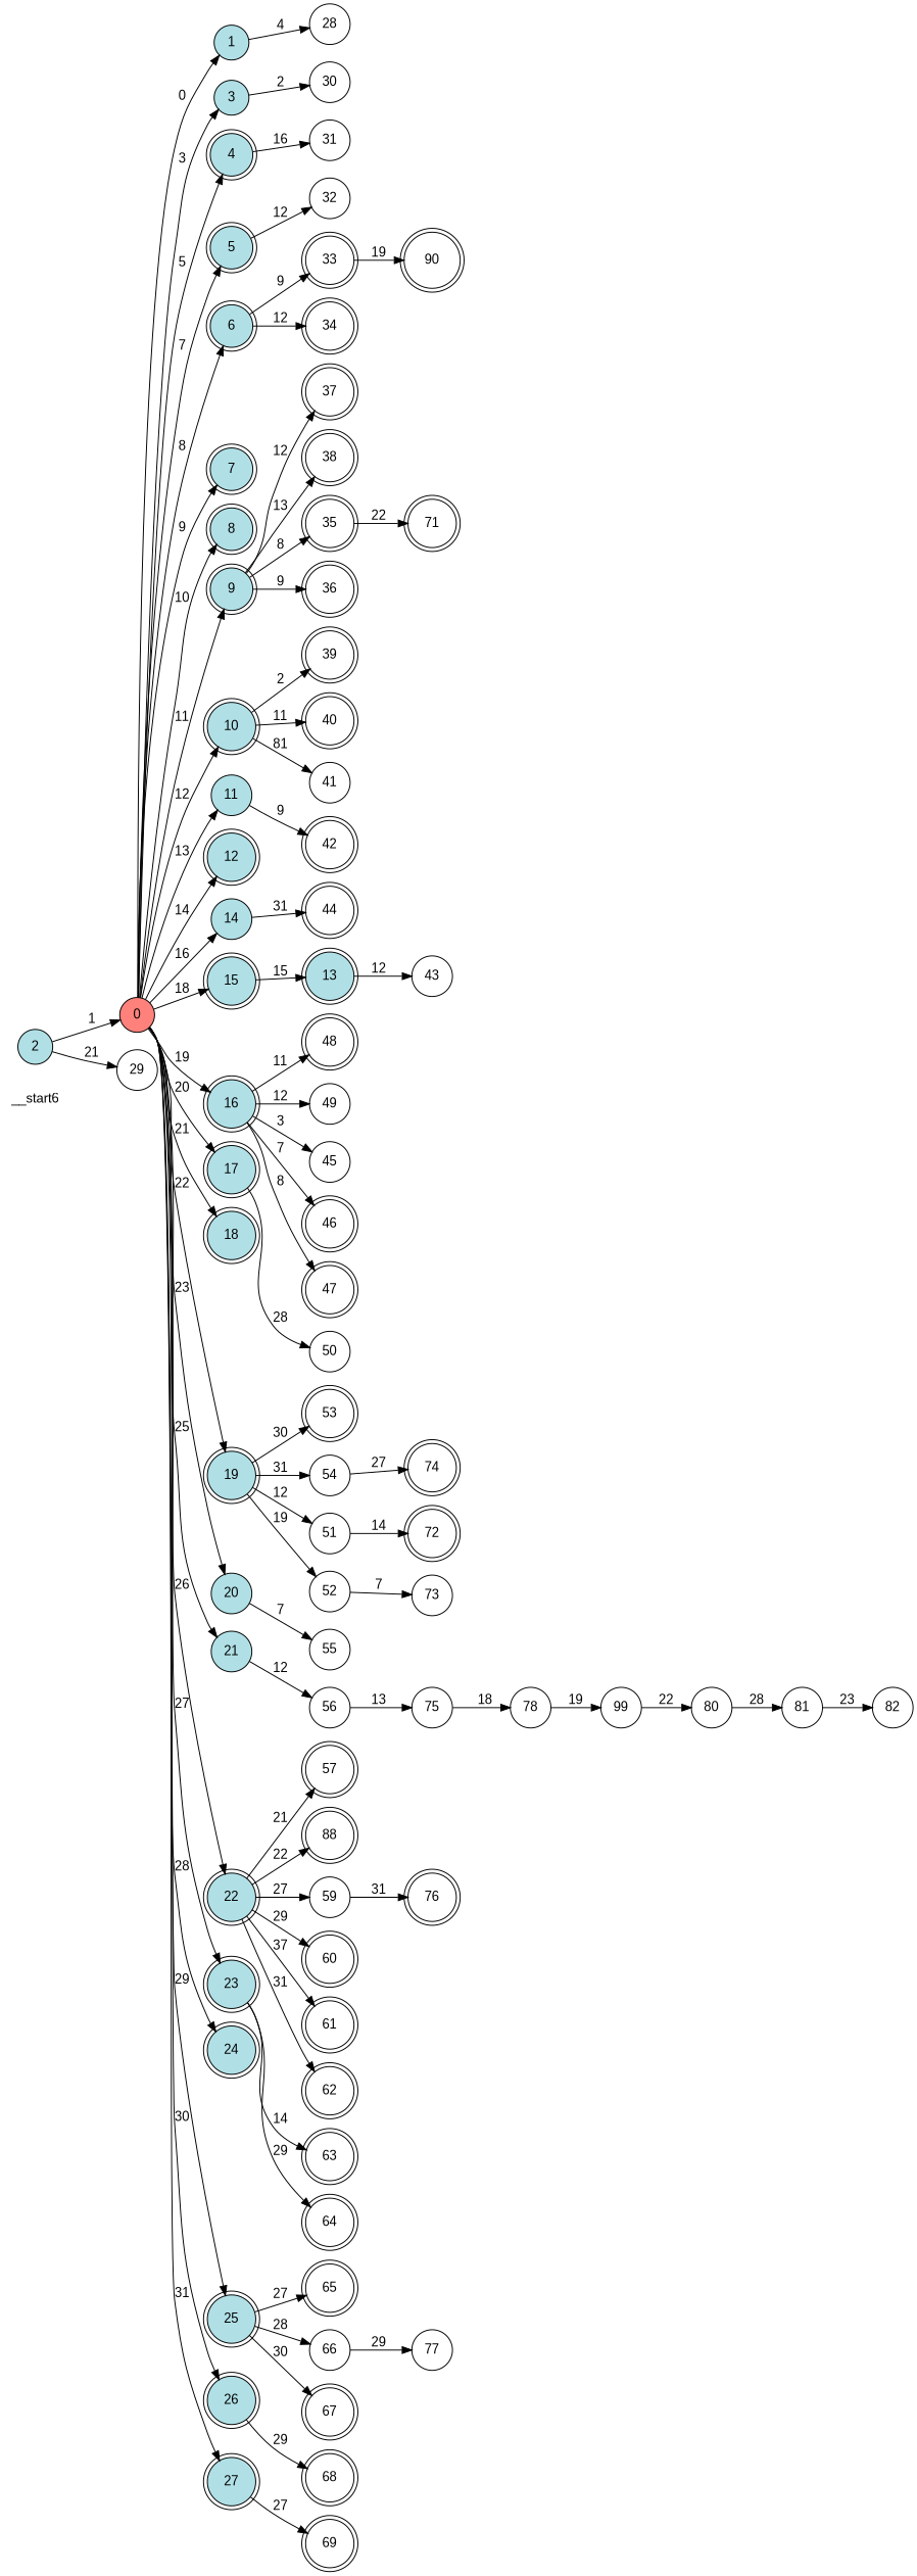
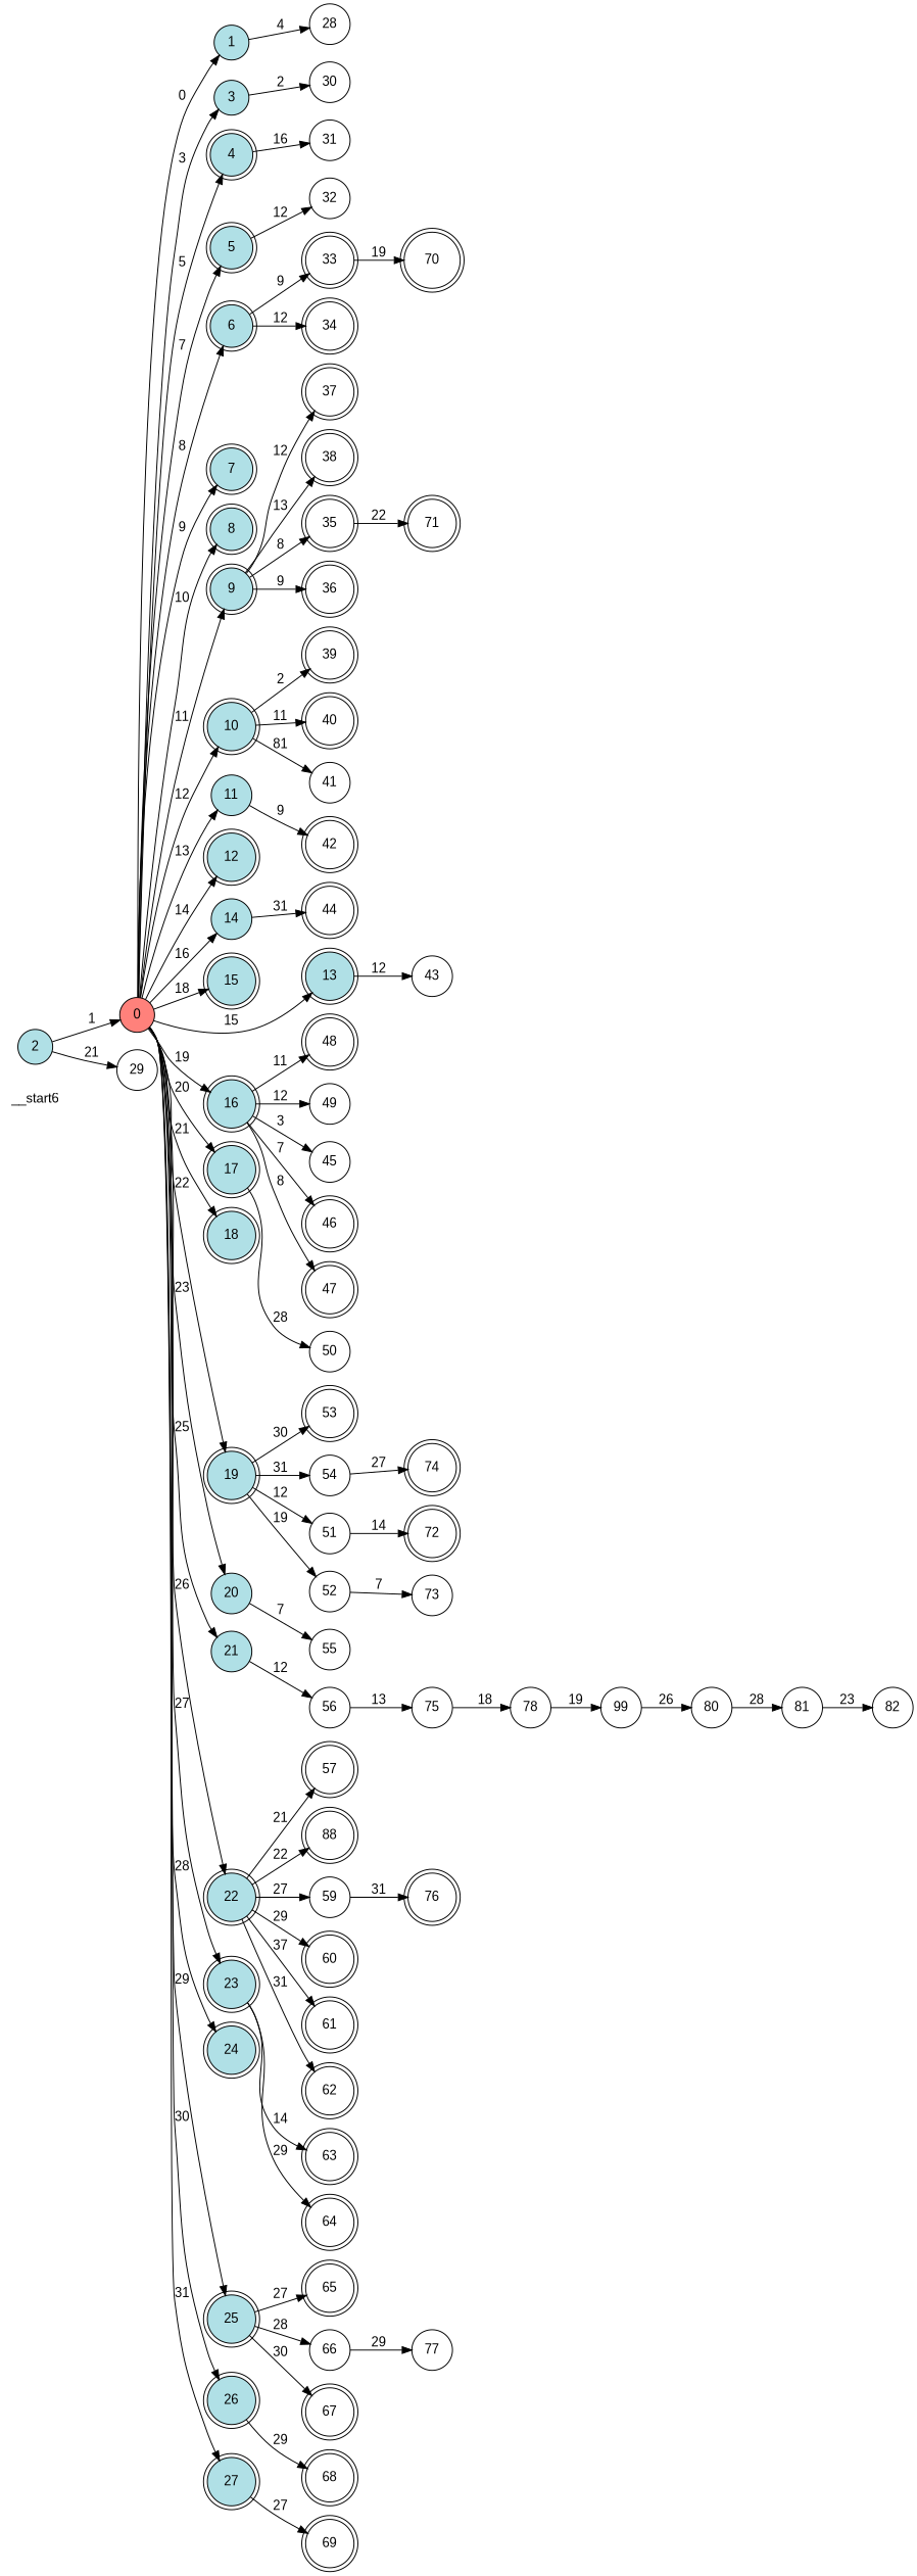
  digraph {
    fontname="Liberation Sans"
    rankdir=LR
    node [fontname="Liberation Sans" shape=doublecircle color=black fillcolor=white style="rounded,filled"]
    edge [fontname="Liberation Sans"]
    n1 [label=__start6 shape=none color="" fillcolor="" style=""]
    n2 [fillcolor="#ff817b" label=0 shape=circle style=filled]
    n3 [fillcolor=powderblue label=1 shape=circle style=filled]
    n4 [fillcolor=powderblue label=3 shape=circle style=filled]
    n5 [fillcolor=powderblue label=4]
    n6 [fillcolor=powderblue label=5]
    n7 [fillcolor=powderblue label=6]
    n8 [fillcolor=powderblue label=7]
    n9 [fillcolor=powderblue label=8]
    n10 [fillcolor=powderblue label=9]
    n11 [fillcolor=powderblue label=10]
    n12 [fillcolor=powderblue label=11 shape=circle style=filled]
    n13 [fillcolor=powderblue label=12]
    n14 [fillcolor=powderblue label=13]
    n15 [fillcolor=powderblue label=14 shape=circle style=filled]
    n16 [fillcolor=powderblue label=15]
    n17 [fillcolor=powderblue label=16]
    n18 [fillcolor=powderblue label=17]
    n19 [fillcolor=powderblue label=18]
    n20 [fillcolor=powderblue label=19]
    n21 [fillcolor=powderblue label=20 shape=circle style=filled]
    n22 [fillcolor=powderblue label=21 shape=circle style=filled]
    n23 [fillcolor=powderblue label=22]
    n24 [fillcolor=powderblue label=23]
    n25 [fillcolor=powderblue label=24]
    n26 [fillcolor=powderblue label=25]
    n27 [fillcolor=powderblue label=26]
    n28 [fillcolor=powderblue label=27]
    n29 [label=28 shape=circle style=filled]
    n30 [fillcolor=powderblue label=2 shape=circle style=filled]
    n31 [label=29 shape=circle style=filled]
    n32 [label=30 shape=circle style=filled]
    n33 [label=31 shape=circle style=filled]
    n34 [label=32 shape=circle style=filled]
    n35 [label=33]
    n36 [label=34]
    n37 [label=35]
    n38 [label=36]
    n39 [label=37]
    n40 [label=38]
    n41 [label=39]
    n42 [label=40]
    n43 [label=41 shape=circle style=filled]
    n44 [label=42]
    n45 [label=43 shape=circle style=filled]
    n46 [label=44]
    n47 [label=45 shape=circle style=filled]
    n48 [label=46]
    n49 [label=47]
    n50 [label=48]
    n51 [label=49 shape=circle style=filled]
    n52 [label=50 shape=circle style=filled]
    n53 [label=51 shape=circle style=filled]
    n54 [label=52 shape=circle style=filled]
    n55 [label=53]
    n56 [label=54 shape=circle style=filled]
    n57 [label=55 shape=circle style=filled]
    n58 [label=56 shape=circle style=filled]
    n59 [label=57]
    n60 [label=88]
    n61 [label=59 shape=circle style=filled]
    n62 [label=60]
    n63 [label=61]
    n64 [label=62]
    n65 [label=63]
    n66 [label=64]
    n67 [label=65]
    n68 [label=66 shape=circle style=filled]
    n69 [label=67]
    n70 [label=68]
    n71 [label=69]
-   n72 [label=90]
+   n72 [label=70]
    n73 [label=71]
    n74 [label=72]
    n75 [label=73 shape=circle style=filled]
    n76 [label=74]
    n77 [label=75 shape=circle style=filled]
    n78 [label=76]
    n79 [label=77 shape=circle style=filled]
    n80 [label=78 shape=circle style=filled]
    n81 [label=99 shape=circle style=filled]
    n82 [label=80 shape=circle style=filled]
    n83 [label=81 shape=circle style=filled]
    n84 [label=82 shape=circle style=filled]
    n2 -> n3 [label=0]
    n2 -> n4 [label=3]
    n2 -> n5 [label=5]
    n2 -> n6 [label=7]
    n2 -> n7 [label=8]
    n2 -> n8 [label=9]
    n2 -> n9 [label=10]
    n2 -> n10 [label=11]
    n2 -> n11 [label=12]
    n2 -> n12 [label=13]
    n2 -> n13 [label=14]
-   n16 -> n14 [label=15]
+   n2 -> n14 [label=15]
    n2 -> n15 [label=16]
    n2 -> n16 [label=18]
    n2 -> n17 [label=19]
    n2 -> n18 [label=20]
    n2 -> n19 [label=21]
    n2 -> n20 [label=22]
    n2 -> n21 [label=23]
    n2 -> n22 [label=25]
    n2 -> n23 [label=26]
    n2 -> n24 [label=27]
    n2 -> n25 [label=28]
    n2 -> n26 [label=29]
    n2 -> n27 [label=30]
    n2 -> n28 [label=31]
    n3 -> n29 [label=4]
    n4 -> n32 [label=2]
    n5 -> n33 [label=16]
    n6 -> n34 [label=12]
    n7 -> n35 [label=9]
    n7 -> n36 [label=12]
    n10 -> n37 [label=8]
    n10 -> n38 [label=9]
    n10 -> n39 [label=12]
    n10 -> n40 [label=13]
    n11 -> n41 [label=2]
    n11 -> n42 [label=11]
    n11 -> n43 [label=81]
    n12 -> n44 [label=9]
    n14 -> n45 [label=12]
    n15 -> n46 [label=31]
    n17 -> n47 [label=3]
    n17 -> n48 [label=7]
    n17 -> n49 [label=8]
    n17 -> n50 [label=11]
    n17 -> n51 [label=12]
    n18 -> n52 [label=28]
    n20 -> n53 [label=12]
    n20 -> n54 [label=19]
    n20 -> n55 [label=30]
    n20 -> n56 [label=31]
    n21 -> n57 [label=7]
    n22 -> n58 [label=12]
    n23 -> n59 [label=21]
    n23 -> n60 [label=22]
    n23 -> n61 [label=27]
    n23 -> n62 [label=29]
    n23 -> n63 [label=37]
    n23 -> n64 [label=31]
    n24 -> n65 [label=14]
    n24 -> n66 [label=29]
    n26 -> n67 [label=27]
    n26 -> n68 [label=28]
    n26 -> n69 [label=30]
    n27 -> n70 [label=29]
    n28 -> n71 [label=27]
    n30 -> n2 [label=1]
    n30 -> n31 [label=21]
    n35 -> n72 [label=19]
    n37 -> n73 [label=22]
    n53 -> n74 [label=14]
    n54 -> n75 [label=7]
    n56 -> n76 [label=27]
    n58 -> n77 [label=13]
    n61 -> n78 [label=31]
    n68 -> n79 [label=29]
    n77 -> n80 [label=18]
    n80 -> n81 [label=19]
-   n81 -> n82 [label=22]
+   n81 -> n82 [label=26]
    n82 -> n83 [label=28]
    n83 -> n84 [label=23]
  }
